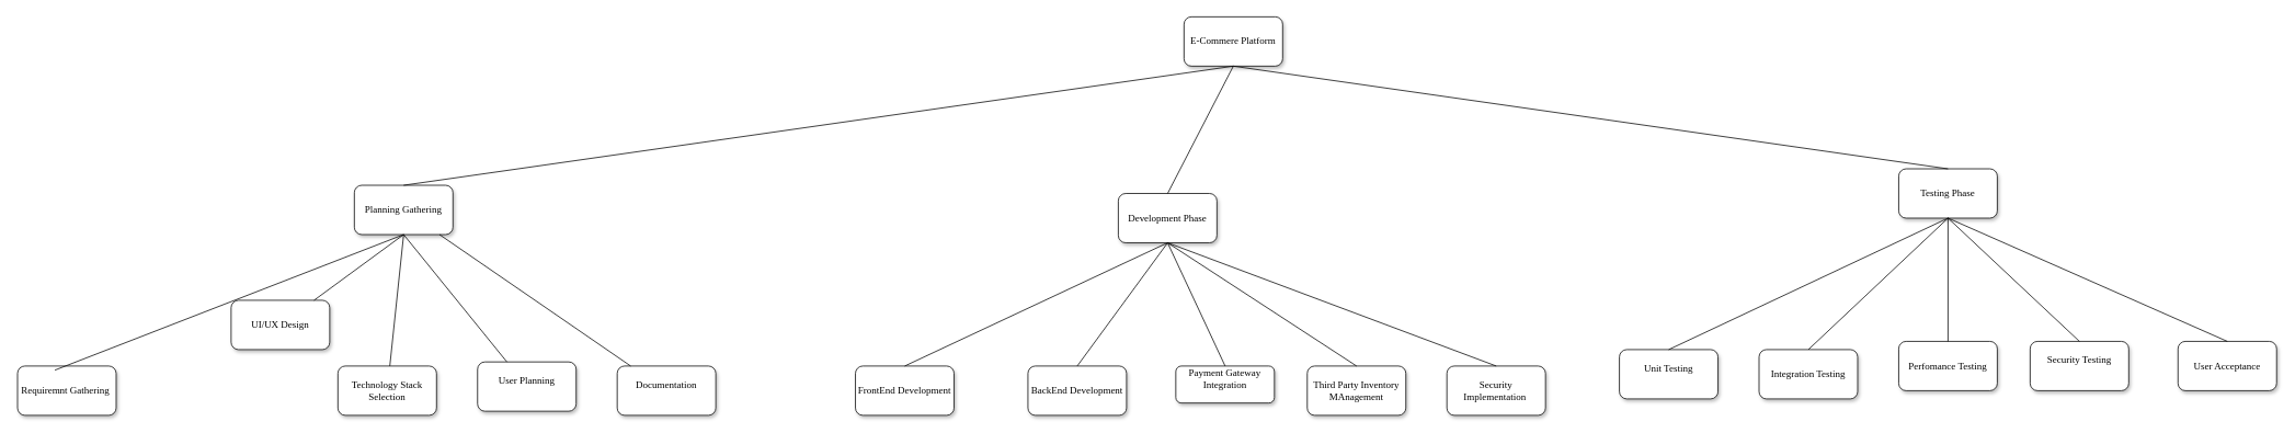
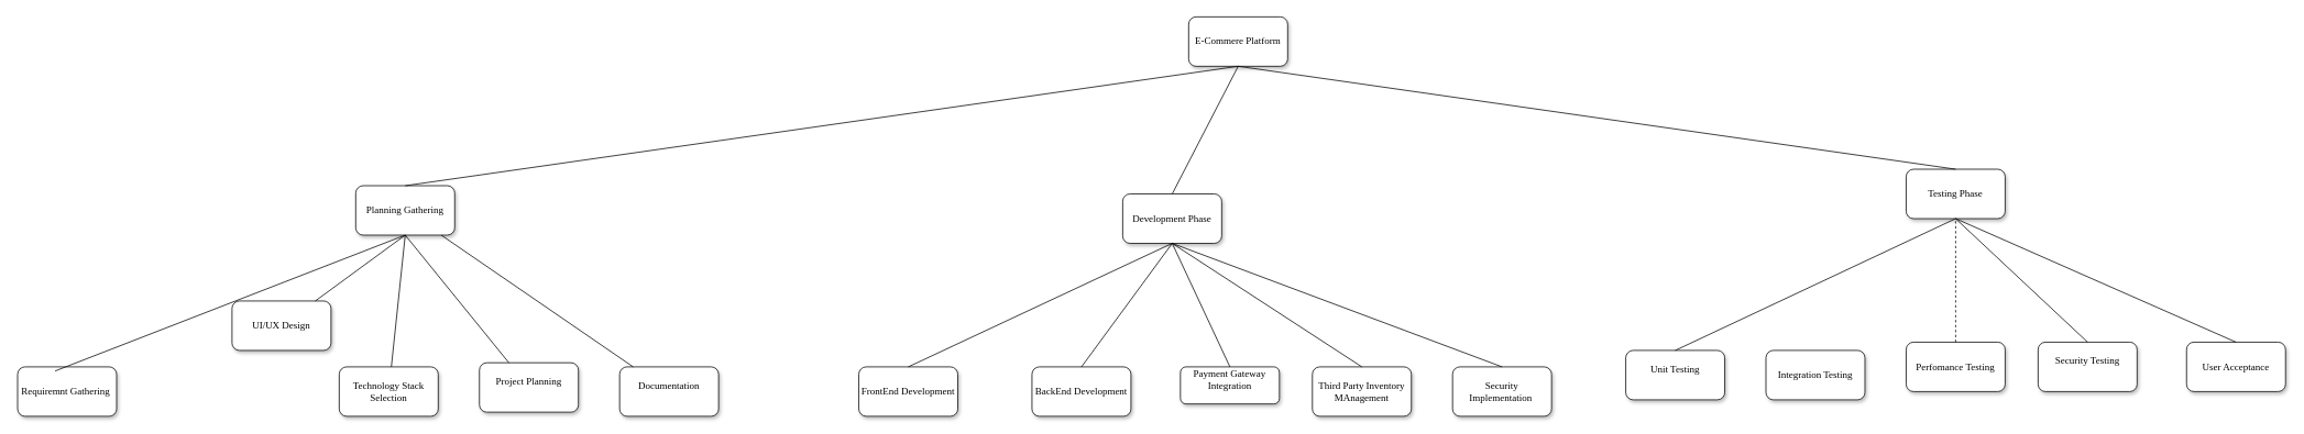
  <mxCell id="0" />
  <mxCell id="1" parent="0" />
  <mxCell id="2" value="E-Commere Platform" style="whiteSpace=wrap;html=1;rounded=1;shadow=1;labelBackgroundColor=none;strokeWidth=1;fontFamily=Verdana;fontSize=12;align=center;" parent="1" vertex="1"><mxGeometry x="1440" y="20" width="120" height="60" as="geometry" /></mxCell>
  <mxCell id="3" value="Planning Gathering" style="whiteSpace=wrap;html=1;rounded=1;shadow=1;labelBackgroundColor=none;strokeWidth=1;fontFamily=Verdana;fontSize=12;align=center;" parent="1" vertex="1"><mxGeometry x="430" y="225" width="120" height="60" as="geometry" /></mxCell>
  <mxCell id="4" value="" style="endArrow=none;html=1;rounded=0;entryX=0.5;entryY=1;entryDx=0;entryDy=0;exitX=0.5;exitY=0;exitDx=0;exitDy=0;" edge="1" parent="1" source="3" target="2"><mxGeometry width="50" height="50" relative="1" as="geometry"><mxPoint x="1470" y="255" as="sourcePoint" /><mxPoint x="1520" y="205" as="targetPoint" /></mxGeometry></mxCell>
  <mxCell id="5" value="Requiremnt Gathering&amp;nbsp;" style="whiteSpace=wrap;html=1;rounded=1;shadow=1;labelBackgroundColor=none;strokeWidth=1;fontFamily=Verdana;fontSize=12;align=center;" vertex="1" parent="1"><mxGeometry x="20" y="445" width="120" height="60" as="geometry" /></mxCell>
  <mxCell id="6" value="UI/UX Design" style="whiteSpace=wrap;html=1;rounded=1;shadow=1;labelBackgroundColor=none;strokeWidth=1;fontFamily=Verdana;fontSize=12;align=center;" vertex="1" parent="1"><mxGeometry x="280" y="365" width="120" height="60" as="geometry" /></mxCell>
  <mxCell id="7" value="Technology Stack Selection" style="whiteSpace=wrap;html=1;rounded=1;shadow=1;labelBackgroundColor=none;strokeWidth=1;fontFamily=Verdana;fontSize=12;align=center;" vertex="1" parent="1"><mxGeometry x="410" y="445" width="120" height="60" as="geometry" /></mxCell>
- <mxCell id="8" value="User Planning&lt;div&gt;&lt;br&gt;&lt;/div&gt;" style="whiteSpace=wrap;html=1;rounded=1;shadow=1;labelBackgroundColor=none;strokeWidth=1;fontFamily=Verdana;fontSize=12;align=center;" vertex="1" parent="1"><mxGeometry x="580" y="440" width="120" height="60" as="geometry" /></mxCell>
+ <mxCell id="8" value="Project Planning&lt;div&gt;&lt;br&gt;&lt;/div&gt;" style="whiteSpace=wrap;html=1;rounded=1;shadow=1;labelBackgroundColor=none;strokeWidth=1;fontFamily=Verdana;fontSize=12;align=center;" vertex="1" parent="1"><mxGeometry x="580" y="440" width="120" height="60" as="geometry" /></mxCell>
  <mxCell id="9" value="&lt;div&gt;Documentation&lt;/div&gt;&lt;div&gt;&lt;br&gt;&lt;/div&gt;" style="whiteSpace=wrap;html=1;rounded=1;shadow=1;labelBackgroundColor=none;strokeWidth=1;fontFamily=Verdana;fontSize=12;align=center;" vertex="1" parent="1"><mxGeometry x="750" y="445" width="120" height="60" as="geometry" /></mxCell>
  <mxCell id="10" value="" style="endArrow=none;html=1;rounded=0;entryX=0.5;entryY=1;entryDx=0;entryDy=0;exitX=0.379;exitY=0.083;exitDx=0;exitDy=0;exitPerimeter=0;" edge="1" parent="1" source="5" target="3"><mxGeometry width="50" height="50" relative="1" as="geometry"><mxPoint x="1045" y="265" as="sourcePoint" /><mxPoint x="1095" y="215" as="targetPoint" /></mxGeometry></mxCell>
  <mxCell id="11" value="" style="endArrow=none;html=1;rounded=0;entryX=0.5;entryY=1;entryDx=0;entryDy=0;" edge="1" parent="1" source="6" target="3"><mxGeometry width="50" height="50" relative="1" as="geometry"><mxPoint x="1630" y="415" as="sourcePoint" /><mxPoint x="1680" y="365" as="targetPoint" /></mxGeometry></mxCell>
  <mxCell id="12" value="" style="endArrow=none;html=1;rounded=0;entryX=0.5;entryY=1;entryDx=0;entryDy=0;" edge="1" parent="1" source="7" target="3"><mxGeometry width="50" height="50" relative="1" as="geometry"><mxPoint x="1630" y="415" as="sourcePoint" /><mxPoint x="1680" y="365" as="targetPoint" /></mxGeometry></mxCell>
  <mxCell id="13" value="" style="endArrow=none;html=1;rounded=0;entryX=0.5;entryY=1;entryDx=0;entryDy=0;" edge="1" parent="1" source="8" target="3"><mxGeometry width="50" height="50" relative="1" as="geometry"><mxPoint x="1630" y="415" as="sourcePoint" /><mxPoint x="1680" y="365" as="targetPoint" /></mxGeometry></mxCell>
  <mxCell id="14" value="" style="endArrow=none;html=1;rounded=0;" edge="1" parent="1" source="9" target="3"><mxGeometry width="50" height="50" relative="1" as="geometry"><mxPoint x="1630" y="415" as="sourcePoint" /><mxPoint x="1680" y="365" as="targetPoint" /></mxGeometry></mxCell>
  <mxCell id="15" value="Development Phase" style="whiteSpace=wrap;html=1;rounded=1;shadow=1;labelBackgroundColor=none;strokeWidth=1;fontFamily=Verdana;fontSize=12;align=center;" vertex="1" parent="1"><mxGeometry x="1360" y="235" width="120" height="60" as="geometry" /></mxCell>
  <mxCell id="16" value="" style="endArrow=none;html=1;rounded=0;entryX=0.5;entryY=1;entryDx=0;entryDy=0;exitX=0.5;exitY=0;exitDx=0;exitDy=0;" edge="1" parent="1" source="15" target="2"><mxGeometry width="50" height="50" relative="1" as="geometry"><mxPoint x="1630" y="415" as="sourcePoint" /><mxPoint x="1680" y="365" as="targetPoint" /></mxGeometry></mxCell>
  <mxCell id="17" value="FrontEnd Development" style="whiteSpace=wrap;html=1;rounded=1;shadow=1;labelBackgroundColor=none;strokeWidth=1;fontFamily=Verdana;fontSize=12;align=center;" vertex="1" parent="1"><mxGeometry x="1040" y="445" width="120" height="60" as="geometry" /></mxCell>
  <mxCell id="18" value="" style="endArrow=none;html=1;rounded=0;entryX=0.5;entryY=1;entryDx=0;entryDy=0;exitX=0.5;exitY=0;exitDx=0;exitDy=0;" edge="1" parent="1" source="17" target="15"><mxGeometry width="50" height="50" relative="1" as="geometry"><mxPoint x="1620" y="415" as="sourcePoint" /><mxPoint x="1670" y="365" as="targetPoint" /></mxGeometry></mxCell>
  <mxCell id="19" value="BackEnd Development" style="whiteSpace=wrap;html=1;rounded=1;shadow=1;labelBackgroundColor=none;strokeWidth=1;fontFamily=Verdana;fontSize=12;align=center;" vertex="1" parent="1"><mxGeometry x="1250" y="445" width="120" height="60" as="geometry" /></mxCell>
  <mxCell id="20" value="Payment Gateway Integration&lt;div&gt;&lt;br&gt;&lt;/div&gt;" style="whiteSpace=wrap;html=1;rounded=1;shadow=1;labelBackgroundColor=none;strokeWidth=1;fontFamily=Verdana;fontSize=12;align=center;" vertex="1" parent="1"><mxGeometry x="1430" y="445" width="120" height="45" as="geometry" /></mxCell>
  <mxCell id="21" value="Third Party Inventory MAnagement" style="whiteSpace=wrap;html=1;rounded=1;shadow=1;labelBackgroundColor=none;strokeWidth=1;fontFamily=Verdana;fontSize=12;align=center;" vertex="1" parent="1"><mxGeometry x="1590" y="445" width="120" height="60" as="geometry" /></mxCell>
  <mxCell id="22" value="" style="endArrow=none;html=1;rounded=0;entryX=0.5;entryY=1;entryDx=0;entryDy=0;exitX=0.5;exitY=0;exitDx=0;exitDy=0;" edge="1" parent="1" source="19" target="15"><mxGeometry width="50" height="50" relative="1" as="geometry"><mxPoint x="1610" y="405" as="sourcePoint" /><mxPoint x="1660" y="355" as="targetPoint" /></mxGeometry></mxCell>
  <mxCell id="23" value="" style="endArrow=none;html=1;rounded=0;entryX=0.5;entryY=1;entryDx=0;entryDy=0;exitX=0.5;exitY=0;exitDx=0;exitDy=0;" edge="1" parent="1" source="20" target="15"><mxGeometry width="50" height="50" relative="1" as="geometry"><mxPoint x="1610" y="405" as="sourcePoint" /><mxPoint x="1660" y="355" as="targetPoint" /></mxGeometry></mxCell>
  <mxCell id="24" value="" style="endArrow=none;html=1;rounded=0;entryX=0.5;entryY=0;entryDx=0;entryDy=0;exitX=0.5;exitY=1;exitDx=0;exitDy=0;" edge="1" parent="1" source="15" target="21"><mxGeometry width="50" height="50" relative="1" as="geometry"><mxPoint x="1610" y="405" as="sourcePoint" /><mxPoint x="1660" y="355" as="targetPoint" /></mxGeometry></mxCell>
  <mxCell id="25" value="Security Implementation&amp;nbsp;" style="whiteSpace=wrap;html=1;rounded=1;shadow=1;labelBackgroundColor=none;strokeWidth=1;fontFamily=Verdana;fontSize=12;align=center;" vertex="1" parent="1"><mxGeometry x="1760" y="445" width="120" height="60" as="geometry" /></mxCell>
  <mxCell id="26" value="" style="endArrow=none;html=1;rounded=0;entryX=0.5;entryY=0;entryDx=0;entryDy=0;exitX=0.5;exitY=1;exitDx=0;exitDy=0;" edge="1" parent="1" source="15" target="25"><mxGeometry width="50" height="50" relative="1" as="geometry"><mxPoint x="1610" y="405" as="sourcePoint" /><mxPoint x="1660" y="355" as="targetPoint" /></mxGeometry></mxCell>
  <mxCell id="27" value="Testing Phase" style="whiteSpace=wrap;html=1;rounded=1;shadow=1;labelBackgroundColor=none;strokeWidth=1;fontFamily=Verdana;fontSize=12;align=center;" vertex="1" parent="1"><mxGeometry x="2310" y="205" width="120" height="60" as="geometry" /></mxCell>
  <mxCell id="28" value="Unit Testing&lt;div&gt;&lt;br&gt;&lt;/div&gt;" style="whiteSpace=wrap;html=1;rounded=1;shadow=1;labelBackgroundColor=none;strokeWidth=1;fontFamily=Verdana;fontSize=12;align=center;" vertex="1" parent="1"><mxGeometry x="1970" y="425" width="120" height="60" as="geometry" /></mxCell>
  <mxCell id="29" value="&lt;div&gt;Integration Testing&lt;/div&gt;" style="whiteSpace=wrap;html=1;rounded=1;shadow=1;labelBackgroundColor=none;strokeWidth=1;fontFamily=Verdana;fontSize=12;align=center;" vertex="1" parent="1"><mxGeometry x="2140" y="425" width="120" height="60" as="geometry" /></mxCell>
  <mxCell id="30" value="Perfomance Testing" style="whiteSpace=wrap;html=1;rounded=1;shadow=1;labelBackgroundColor=none;strokeWidth=1;fontFamily=Verdana;fontSize=12;align=center;" vertex="1" parent="1"><mxGeometry x="2310" y="415" width="120" height="60" as="geometry" /></mxCell>
  <mxCell id="31" value="Security Testing&lt;div&gt;&lt;br&gt;&lt;/div&gt;" style="whiteSpace=wrap;html=1;rounded=1;shadow=1;labelBackgroundColor=none;strokeWidth=1;fontFamily=Verdana;fontSize=12;align=center;" vertex="1" parent="1"><mxGeometry x="2470" y="415" width="120" height="60" as="geometry" /></mxCell>
  <mxCell id="32" value="&lt;div&gt;User Acceptance&lt;/div&gt;" style="whiteSpace=wrap;html=1;rounded=1;shadow=1;labelBackgroundColor=none;strokeWidth=1;fontFamily=Verdana;fontSize=12;align=center;" vertex="1" parent="1"><mxGeometry x="2650" y="415" width="120" height="60" as="geometry" /></mxCell>
  <mxCell id="33" value="" style="endArrow=none;html=1;rounded=0;entryX=0.5;entryY=1;entryDx=0;entryDy=0;exitX=0.5;exitY=0;exitDx=0;exitDy=0;" edge="1" parent="1" source="28" target="27"><mxGeometry width="50" height="50" relative="1" as="geometry"><mxPoint x="1690" y="405" as="sourcePoint" /><mxPoint x="1740" y="355" as="targetPoint" /></mxGeometry></mxCell>
- <mxCell id="34" value="" style="endArrow=none;html=1;rounded=0;entryX=0.5;entryY=1;entryDx=0;entryDy=0;exitX=0.5;exitY=0;exitDx=0;exitDy=0;" edge="1" parent="1" source="29" target="27"><mxGeometry width="50" height="50" relative="1" as="geometry"><mxPoint x="1690" y="405" as="sourcePoint" /><mxPoint x="1740" y="355" as="targetPoint" /></mxGeometry></mxCell>
- <mxCell id="35" value="" style="endArrow=none;html=1;rounded=0;entryX=0.5;entryY=1;entryDx=0;entryDy=0;exitX=0.5;exitY=0;exitDx=0;exitDy=0;" edge="1" parent="1" source="30" target="27"><mxGeometry width="50" height="50" relative="1" as="geometry"><mxPoint x="1690" y="405" as="sourcePoint" /><mxPoint x="1740" y="355" as="targetPoint" /></mxGeometry></mxCell>
+ <mxCell id="35" value="" style="endArrow=none;html=1;rounded=0;entryX=0.5;entryY=1;entryDx=0;entryDy=0;exitX=0.5;exitY=0;exitDx=0;exitDy=0;dashed=1;" edge="1" parent="1" source="30" target="27"><mxGeometry width="50" height="50" relative="1" as="geometry"><mxPoint x="1690" y="405" as="sourcePoint" /><mxPoint x="1740" y="355" as="targetPoint" /></mxGeometry></mxCell>
  <mxCell id="36" value="" style="endArrow=none;html=1;rounded=0;entryX=0.5;entryY=1;entryDx=0;entryDy=0;exitX=0.5;exitY=0;exitDx=0;exitDy=0;" edge="1" parent="1" source="31" target="27"><mxGeometry width="50" height="50" relative="1" as="geometry"><mxPoint x="1690" y="405" as="sourcePoint" /><mxPoint x="1740" y="355" as="targetPoint" /></mxGeometry></mxCell>
  <mxCell id="37" value="" style="endArrow=none;html=1;rounded=0;entryX=0.5;entryY=1;entryDx=0;entryDy=0;exitX=0.5;exitY=0;exitDx=0;exitDy=0;" edge="1" parent="1" source="32" target="27"><mxGeometry width="50" height="50" relative="1" as="geometry"><mxPoint x="1690" y="405" as="sourcePoint" /><mxPoint x="1740" y="355" as="targetPoint" /></mxGeometry></mxCell>
  <mxCell id="38" value="" style="endArrow=none;html=1;rounded=0;entryX=0.5;entryY=1;entryDx=0;entryDy=0;exitX=0.5;exitY=0;exitDx=0;exitDy=0;" edge="1" parent="1" source="27" target="2"><mxGeometry width="50" height="50" relative="1" as="geometry"><mxPoint x="1620" y="405" as="sourcePoint" /><mxPoint x="1670" y="355" as="targetPoint" /></mxGeometry></mxCell>
